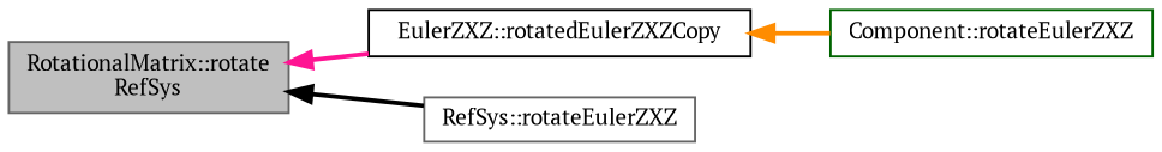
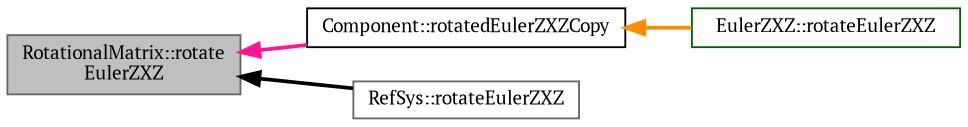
  digraph {
    fontname="PT Serif"
    rankdir=LR
    node [color=gray40 fillcolor=white fontname="PT Serif" fontsize=10 shape=record style=filled]
    edge [dir=back fontname="PT Serif" fontsize=10 labelfontname=Helvetica labelfontsize=10 style=bold]
-   n1 [fillcolor=grey75 fontcolor=black height=0.2 label="RotationalMatrix::rotate\lRefSys" width=0.4]
-   n2 [color=black height=0.2 label="EulerZXZ::rotatedEulerZXZCopy" width=0.4]
+   n1 [fillcolor=grey75 fontcolor=black height=0.2 label="RotationalMatrix::rotate\lEulerZXZ" width=0.4]
+   n2 [color=black height=0.2 label="Component::rotatedEulerZXZCopy" width=0.4]
    n3 [height=0.2 label="RefSys::rotateEulerZXZ" width=0.4]
-   n4 [color=darkgreen height=0.2 label="Component::rotateEulerZXZ" width=0.4]
+   n4 [color=darkgreen height=0.2 label="EulerZXZ::rotateEulerZXZ" width=0.4]
    n1 -> n2 [color=deeppink]
    n1 -> n3 [color=black]
    n2 -> n4 [color=darkorange]
  }
